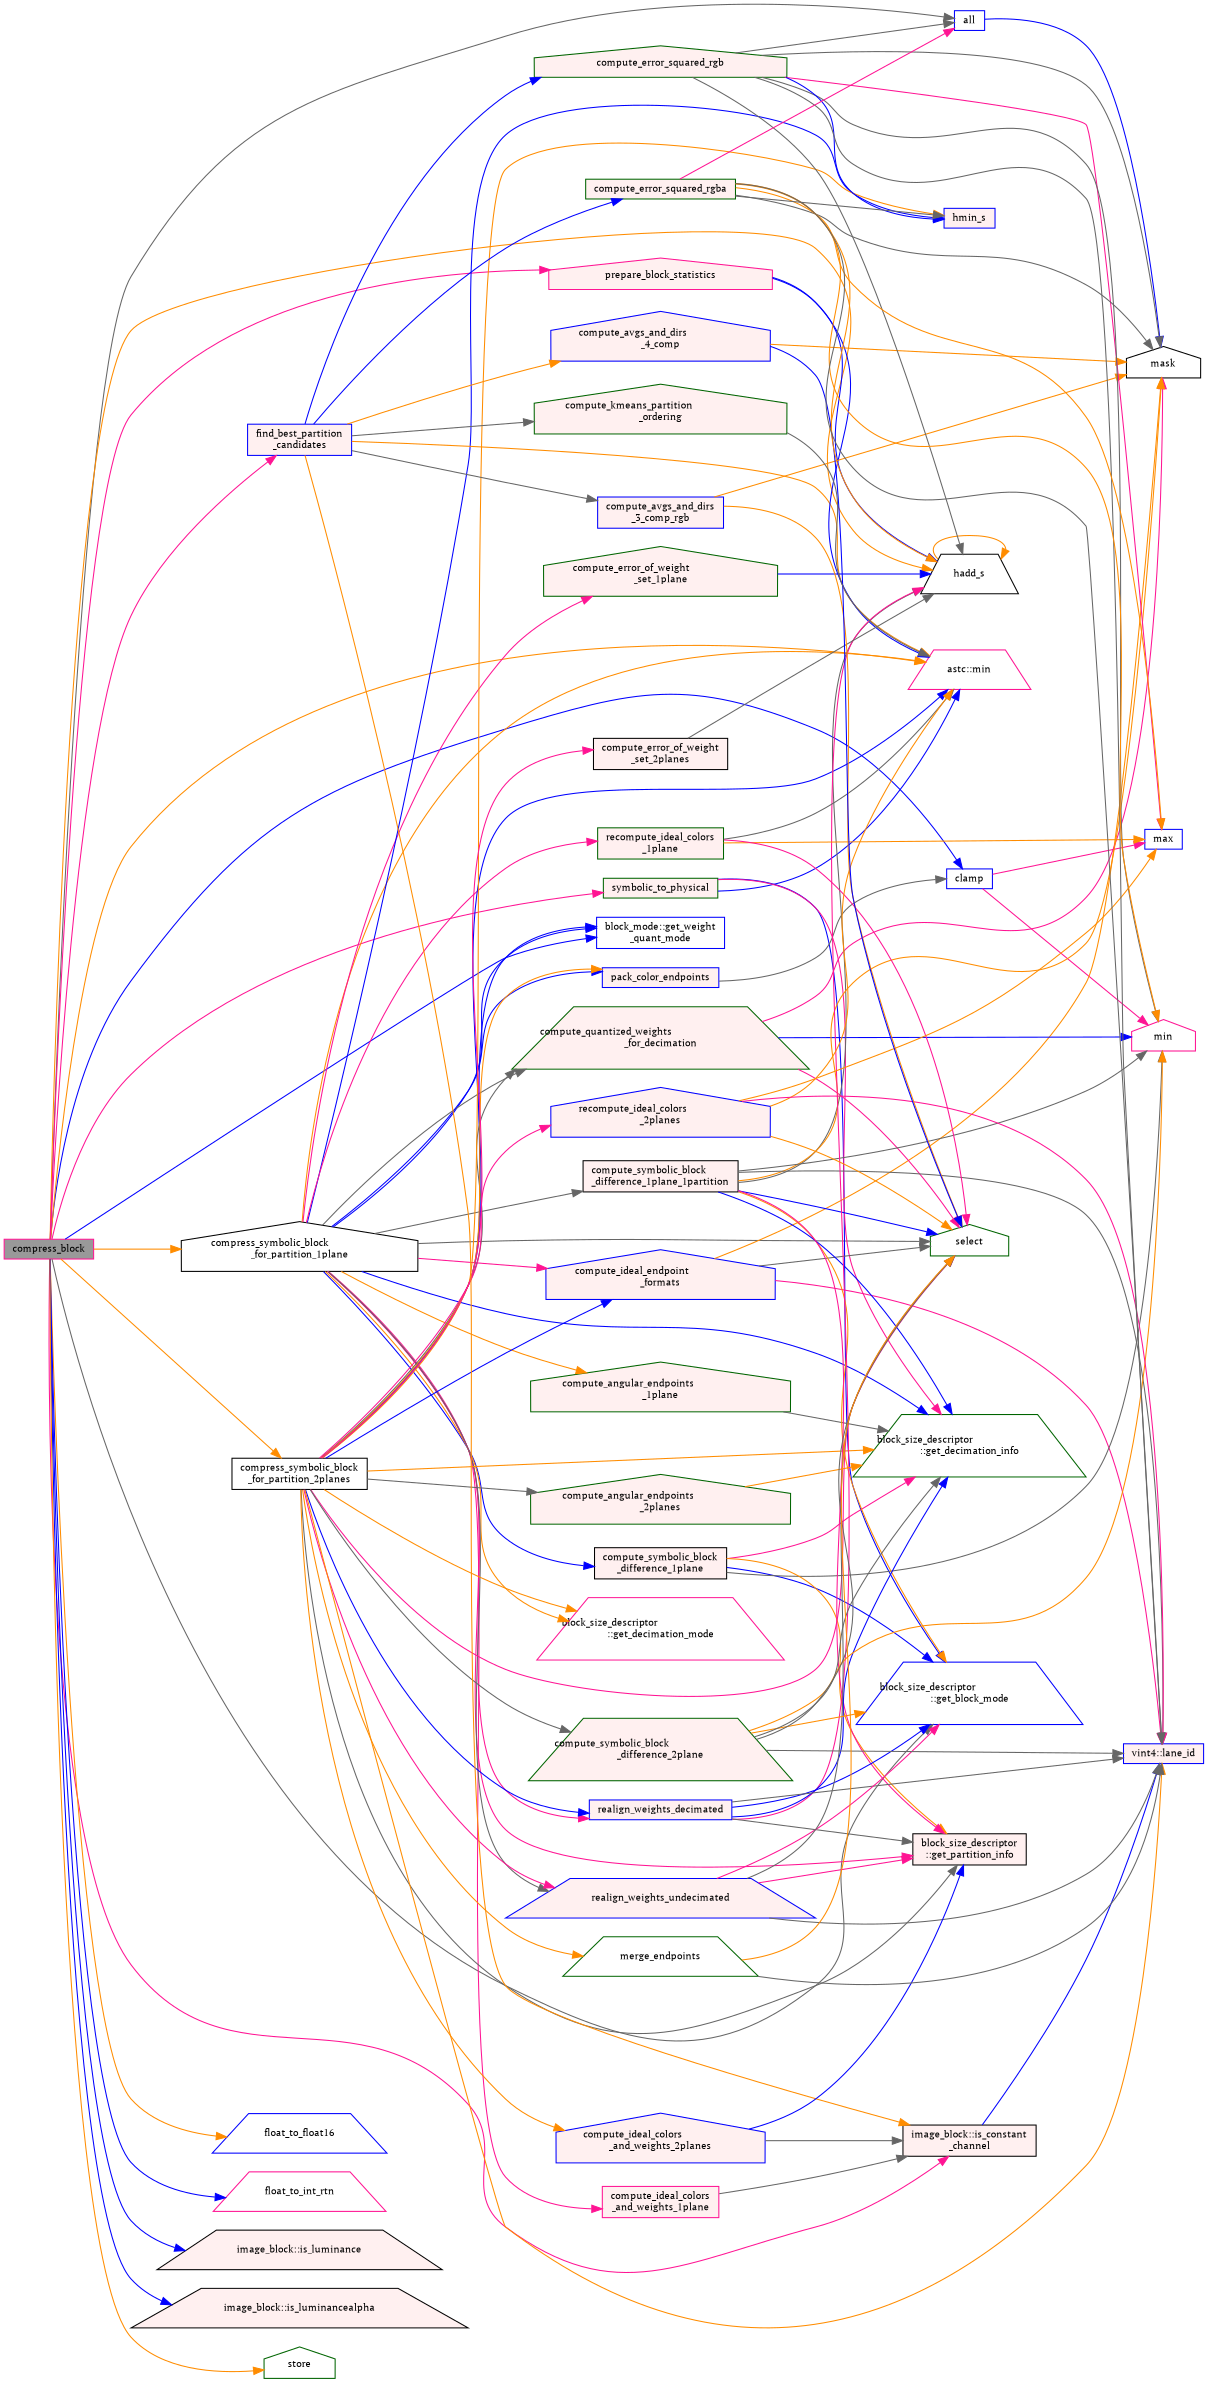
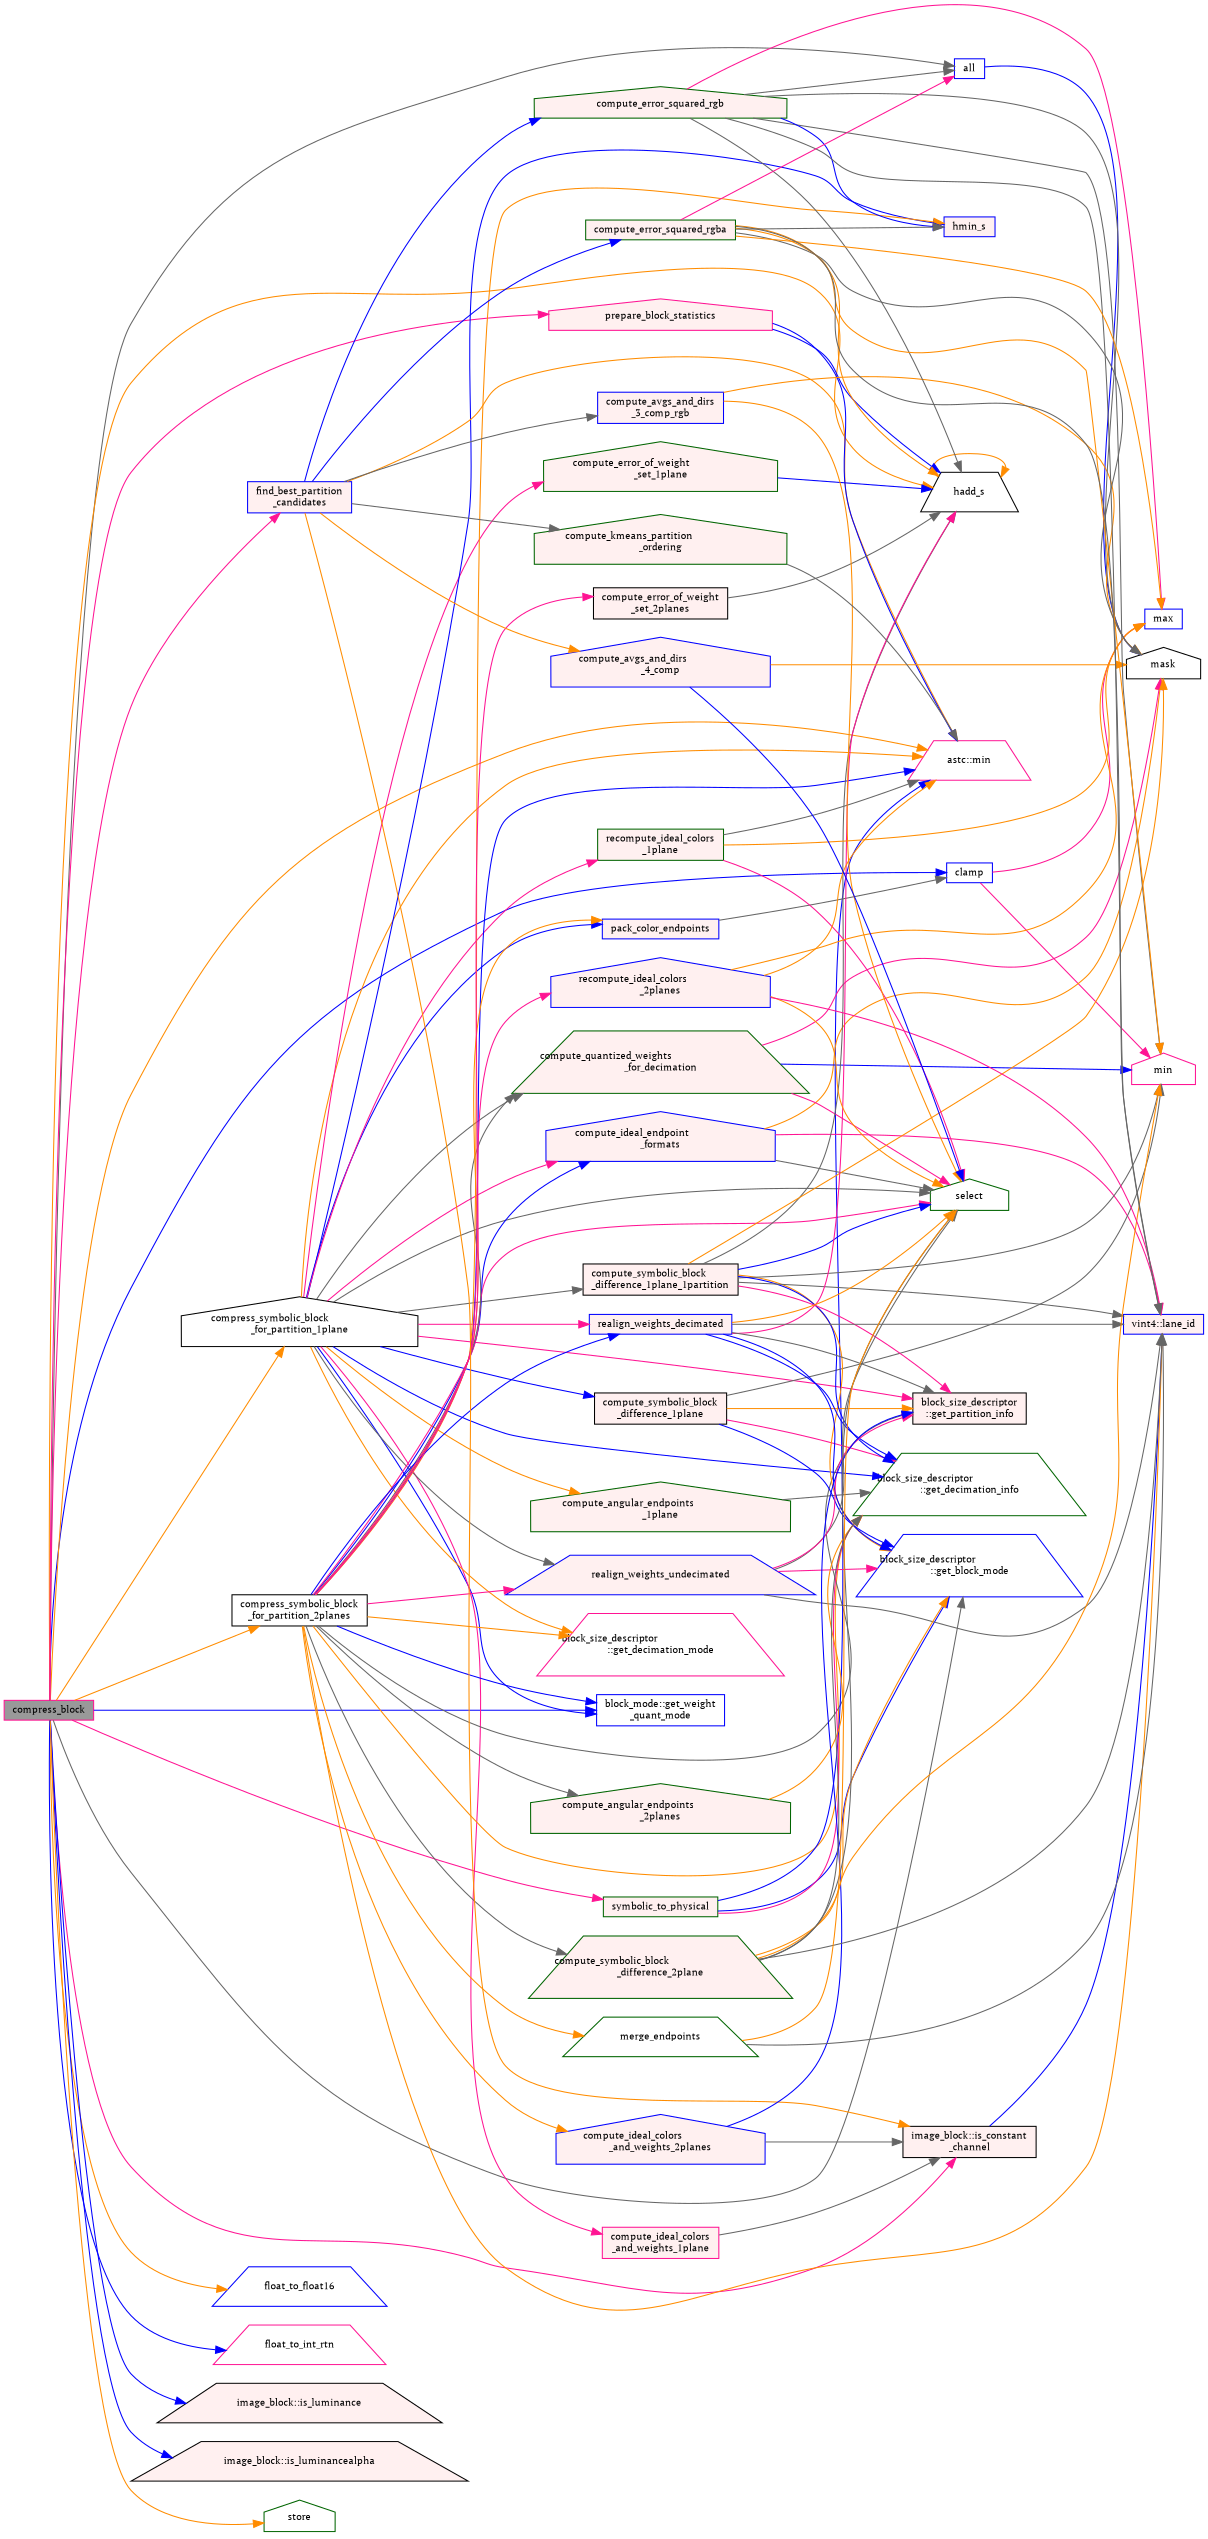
  digraph {
    fontname="PT Serif"
    rankdir=LR
    node [color=blue fillcolor="#FFF0F0" fontname="PT Serif" fontsize=10 shape=box style=filled]
    edge [color=gray40 fontname="PT Serif" fontsize=10 labelfontname=Helvetica labelfontsize=10 style=solid]
    n1 [color=deeppink fillcolor=grey60 fontcolor=black height=0.2 label=compress_block width=0.4]
    n2 [fillcolor=white height=0.2 label=all width=0.4]
    n3 [fillcolor=white height=0.2 label=clamp width=0.4]
    n4 [color=black fillcolor=white height=0.2 label="compress_symbolic_block\l_for_partition_1plane" shape=house width=0.4]
    n5 [color=black fillcolor=white height=0.2 label=hadd_s shape=trapezium width=0.4]
    n6 [color=black height=0.2 label="image_block::is_constant\l_channel" width=0.4]
    n7 [fillcolor=white height=0.2 label="block_size_descriptor\l::get_block_mode" shape=trapezium width=0.4]
    n8 [fillcolor=white height=0.2 label="block_mode::get_weight\l_quant_mode" width=0.4]
    n9 [color=deeppink fillcolor=white height=0.2 label="astc::min" shape=trapezium width=0.4]
    n10 [color=black fillcolor=white height=0.2 label="compress_symbolic_block\l_for_partition_2planes" width=0.4]
    n11 [height=0.2 label="find_best_partition\l_candidates" width=0.4]
    n12 [fillcolor=white height=0.2 label=float_to_float16 shape=trapezium width=0.4]
    n13 [color=deeppink fillcolor=white height=0.2 label=float_to_int_rtn shape=trapezium width=0.4]
    n14 [color=black height=0.2 label="image_block::is_luminance" shape=trapezium width=0.4]
    n15 [color=black height=0.2 label="image_block::is_luminancealpha" shape=trapezium width=0.4]
    n16 [color=deeppink height=0.2 label=prepare_block_statistics shape=house width=0.4]
    n17 [color=darkgreen fillcolor=white height=0.2 label=store shape=house width=0.4]
    n18 [color=darkgreen height=0.2 label=symbolic_to_physical width=0.4]
    n19 [color=black fillcolor=white height=0.2 label=mask shape=house width=0.4]
    n20 [fillcolor=white height=0.2 label=max width=0.4]
    n21 [color=deeppink fillcolor=white height=0.2 label=min shape=house width=0.4]
    n22 [color=darkgreen height=0.2 label="compute_angular_endpoints\l_1plane" shape=house width=0.4]
    n23 [color=darkgreen fillcolor=white height=0.2 label="block_size_descriptor\l::get_decimation_info" shape=trapezium width=0.4]
    n24 [color=darkgreen height=0.2 label="compute_error_of_weight\l_set_1plane" shape=house width=0.4]
    n25 [color=deeppink height=0.2 label="compute_ideal_colors\l_and_weights_1plane" width=0.4]
    n26 [height=0.2 label="compute_ideal_endpoint\l_formats" shape=house width=0.4]
    n27 [color=darkgreen fillcolor=white height=0.2 label=select shape=house width=0.4]
    n28 [color=darkgreen height=0.2 label="compute_quantized_weights\l_for_decimation" shape=trapezium width=0.4]
    n29 [color=black height=0.2 label="compute_symbolic_block\l_difference_1plane" width=0.4]
    n30 [color=black height=0.2 label="block_size_descriptor\l::get_partition_info" width=0.4]
    n31 [color=black height=0.2 label="compute_symbolic_block\l_difference_1plane_1partition" width=0.4]
    n32 [color=deeppink fillcolor=white height=0.2 label="block_size_descriptor\l::get_decimation_mode" shape=trapezium width=0.4]
    n33 [height=0.2 label=hmin_s width=0.4]
    n34 [height=0.2 label=pack_color_endpoints width=0.4]
    n35 [height=0.2 label=realign_weights_decimated width=0.4]
    n36 [height=0.2 label=realign_weights_undecimated shape=trapezium width=0.4]
    n37 [color=darkgreen height=0.2 label="recompute_ideal_colors\l_1plane" width=0.4]
    n38 [height=0.2 label="vint4::lane_id" width=0.4]
    n39 [color=darkgreen height=0.2 label="compute_angular_endpoints\l_2planes" shape=house width=0.4]
    n40 [color=black height=0.2 label="compute_error_of_weight\l_set_2planes" width=0.4]
    n41 [height=0.2 label="compute_ideal_colors\l_and_weights_2planes" shape=house width=0.4]
    n42 [color=darkgreen height=0.2 label="compute_symbolic_block\l_difference_2plane" shape=trapezium width=0.4]
    n43 [color=darkgreen fillcolor=white height=0.2 label=merge_endpoints shape=trapezium width=0.4]
    n44 [height=0.2 label="recompute_ideal_colors\l_2planes" shape=house width=0.4]
    n45 [height=0.2 label="compute_avgs_and_dirs\l_3_comp_rgb" width=0.4]
    n46 [height=0.2 label="compute_avgs_and_dirs\l_4_comp" shape=house width=0.4]
    n47 [color=darkgreen height=0.2 label=compute_error_squared_rgb shape=house width=0.4]
    n48 [color=darkgreen height=0.2 label=compute_error_squared_rgba width=0.4]
    n49 [color=darkgreen height=0.2 label="compute_kmeans_partition\l_ordering" shape=house width=0.4]
    n1 -> n2
    n1 -> n3 [color=blue]
    n1 -> n4 [color=darkorange]
    n1 -> n5 [color=darkorange]
    n1 -> n6 [color=deeppink]
    n1 -> n7
    n1 -> n8 [color=blue]
    n1 -> n9 [color=darkorange]
    n1 -> n10 [color=darkorange]
    n1 -> n11 [color=deeppink]
    n1 -> n12 [color=darkorange]
    n1 -> n13 [color=blue]
    n1 -> n14 [color=blue]
    n1 -> n15 [color=blue]
    n1 -> n16 [color=deeppink]
    n1 -> n17 [color=darkorange]
    n1 -> n18 [color=deeppink]
    n2 -> n19 [color=blue]
    n3 -> n20 [color=deeppink]
    n3 -> n21 [color=deeppink]
    n4 -> n8 [color=blue]
    n4 -> n9 [color=darkorange]
    n4 -> n22 [color=darkorange]
    n4 -> n23 [color=blue]
    n4 -> n24 [color=deeppink]
    n4 -> n25 [color=deeppink]
    n4 -> n26 [color=deeppink]
    n4 -> n27
    n4 -> n28
    n4 -> n29 [color=blue]
    n4 -> n30 [color=deeppink]
    n4 -> n31
    n4 -> n32 [color=darkorange]
    n4 -> n33 [color=blue]
    n4 -> n34 [color=blue]
    n4 -> n35 [color=deeppink]
    n4 -> n36
    n4 -> n37 [color=deeppink]
    n5 -> n5 [color=darkorange]
    n6 -> n38 [color=blue]
    n10 -> n8 [color=blue]
    n10 -> n9 [color=blue]
    n10 -> n23 [color=darkorange]
    n10 -> n26 [color=blue]
    n10 -> n27 [color=deeppink]
    n10 -> n28
    n10 -> n30
    n10 -> n32 [color=darkorange]
    n10 -> n33 [color=darkorange]
    n10 -> n34 [color=darkorange]
    n10 -> n35 [color=blue]
    n10 -> n36 [color=deeppink]
    n10 -> n38 [color=darkorange]
    n10 -> n39
    n10 -> n40 [color=deeppink]
    n10 -> n41 [color=darkorange]
    n10 -> n42
    n10 -> n43 [color=darkorange]
    n10 -> n44 [color=deeppink]
    n11 -> n6 [color=darkorange]
    n11 -> n9 [color=darkorange]
    n11 -> n45
    n11 -> n46 [color=darkorange]
    n11 -> n47 [color=blue]
    n11 -> n48 [color=blue]
    n11 -> n49
    n16 -> n5 [color=blue]
    n16 -> n9 [color=blue]
    n18 -> n7 [color=blue]
    n18 -> n9 [color=blue]
    n18 -> n23 [color=deeppink]
    n22 -> n23
    n24 -> n5 [color=blue]
    n25 -> n6
    n26 -> n19 [color=darkorange]
    n26 -> n27
    n26 -> n38 [color=deeppink]
    n28 -> n19 [color=deeppink]
    n28 -> n21 [color=blue]
    n28 -> n27 [color=deeppink]
    n29 -> n7 [color=blue]
    n29 -> n21
    n29 -> n23 [color=deeppink]
    n29 -> n30 [color=darkorange]
    n31 -> n5
    n31 -> n7 [color=darkorange]
    n31 -> n19 [color=darkorange]
    n31 -> n21
    n31 -> n23 [color=blue]
    n31 -> n27 [color=blue]
    n31 -> n30 [color=deeppink]
    n31 -> n38
    n34 -> n3
    n35 -> n5 [color=deeppink]
    n35 -> n7 [color=blue]
    n35 -> n23 [color=blue]
+   n35 -> n27 [color=darkorange]
    n35 -> n30
    n35 -> n38
    n36 -> n7 [color=deeppink]
    n36 -> n27
    n36 -> n30 [color=deeppink]
    n36 -> n38
    n37 -> n9
    n37 -> n20 [color=darkorange]
    n37 -> n27 [color=deeppink]
    n39 -> n23 [color=darkorange]
    n40 -> n5
    n41 -> n6
    n41 -> n30 [color=blue]
    n42 -> n7 [color=darkorange]
    n42 -> n21 [color=darkorange]
    n42 -> n23
    n42 -> n27
    n42 -> n38
    n43 -> n27 [color=darkorange]
    n43 -> n38
    n44 -> n9 [color=darkorange]
    n44 -> n20 [color=darkorange]
    n44 -> n27 [color=darkorange]
    n44 -> n38 [color=deeppink]
    n45 -> n19 [color=darkorange]
    n45 -> n27 [color=darkorange]
    n46 -> n19 [color=darkorange]
    n46 -> n27 [color=blue]
    n47 -> n2
    n47 -> n5
    n47 -> n19
    n47 -> n20 [color=deeppink]
    n47 -> n21
    n47 -> n33 [color=blue]
    n47 -> n38
    n48 -> n2 [color=deeppink]
    n48 -> n5 [color=darkorange]
    n48 -> n19
    n48 -> n20 [color=darkorange]
    n48 -> n21 [color=darkorange]
    n48 -> n33
    n48 -> n38
    n49 -> n9
  }
